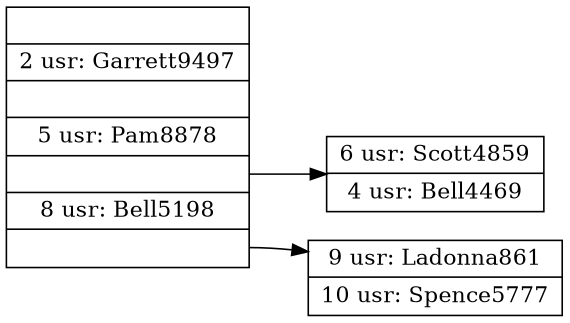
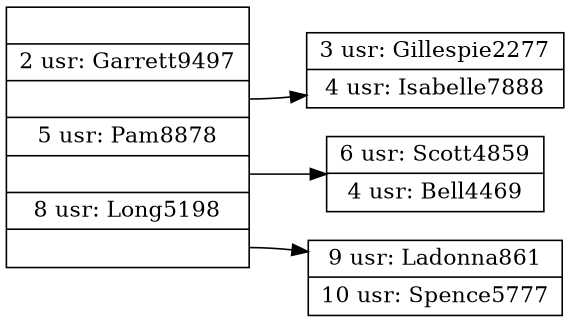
  digraph {
    rankdir=LR
    node [shape=record]
-   n1 [label="<C1>|2 usr: Garrett9497|<C2>|5 usr: Pam8878|<C3>|8 usr: Bell5198|<C4>"]
+   n1 [label="<C1>|2 usr: Garrett9497|<C2>|5 usr: Pam8878|<C3>|8 usr: Long5198|<C4>"]
+   n2 [label="3 usr: Gillespie2277|4 usr: Isabelle7888"]
    n3 [label="6 usr: Scott4859|4 usr: Bell4469"]
    n4 [label="9 usr: Ladonna861|10 usr: Spence5777"]
+   n1 -> n2 [tailport=C2]
    n1 -> n3 [tailport=C3]
    n1 -> n4 [tailport=C4]
  }
